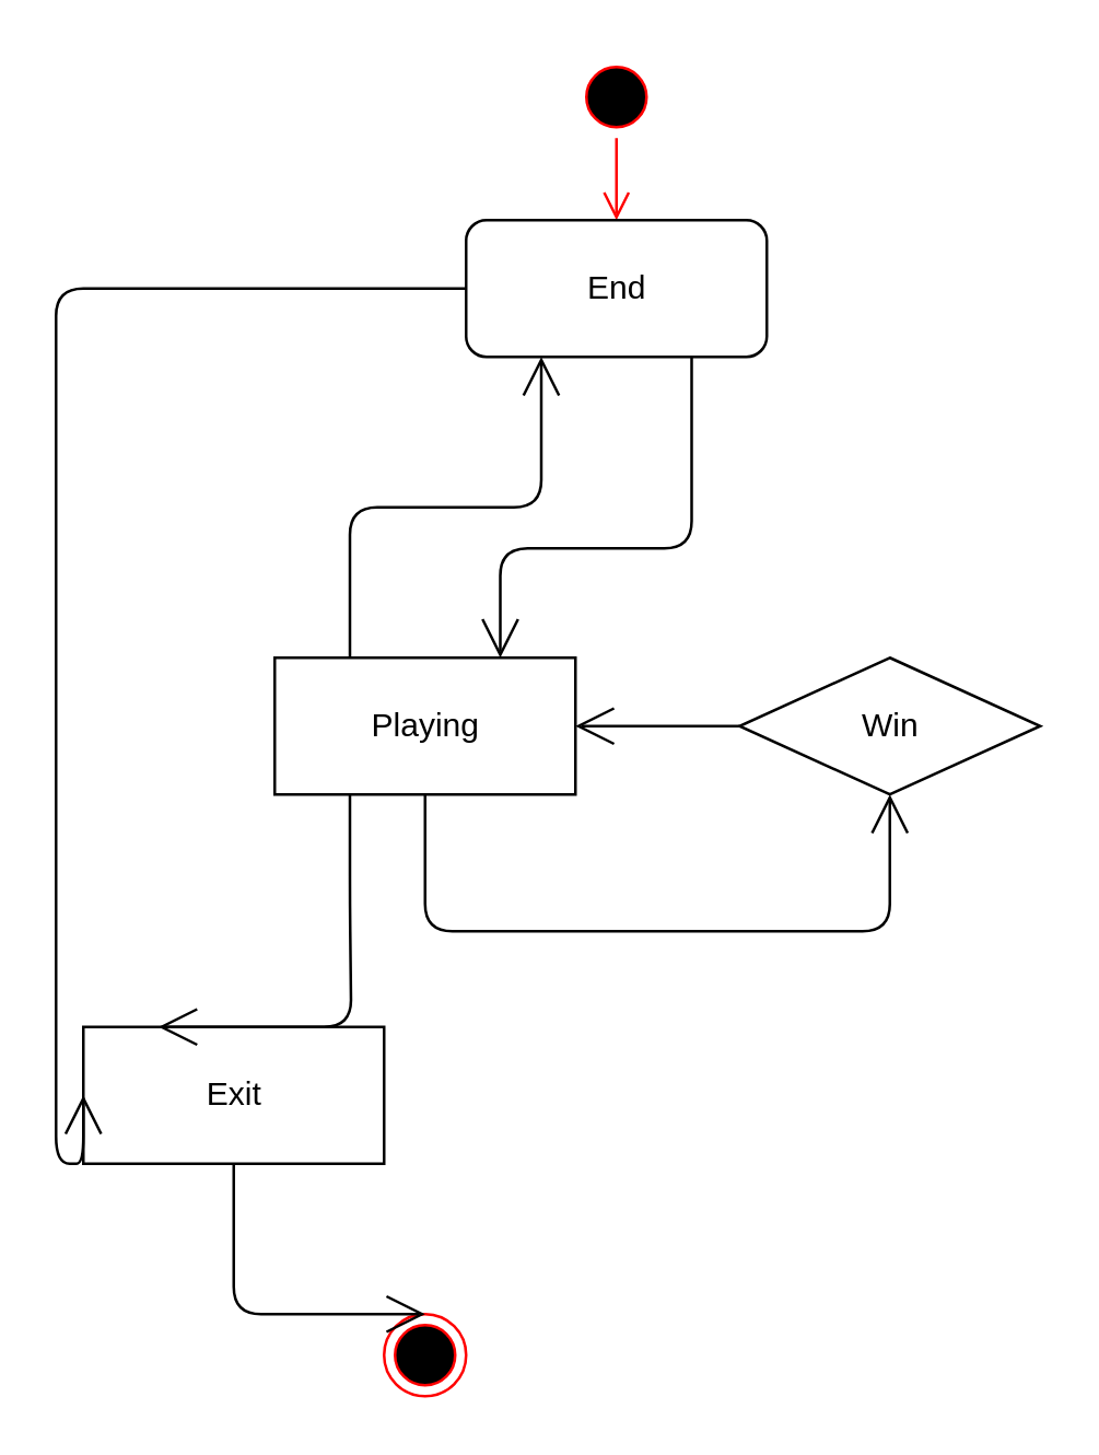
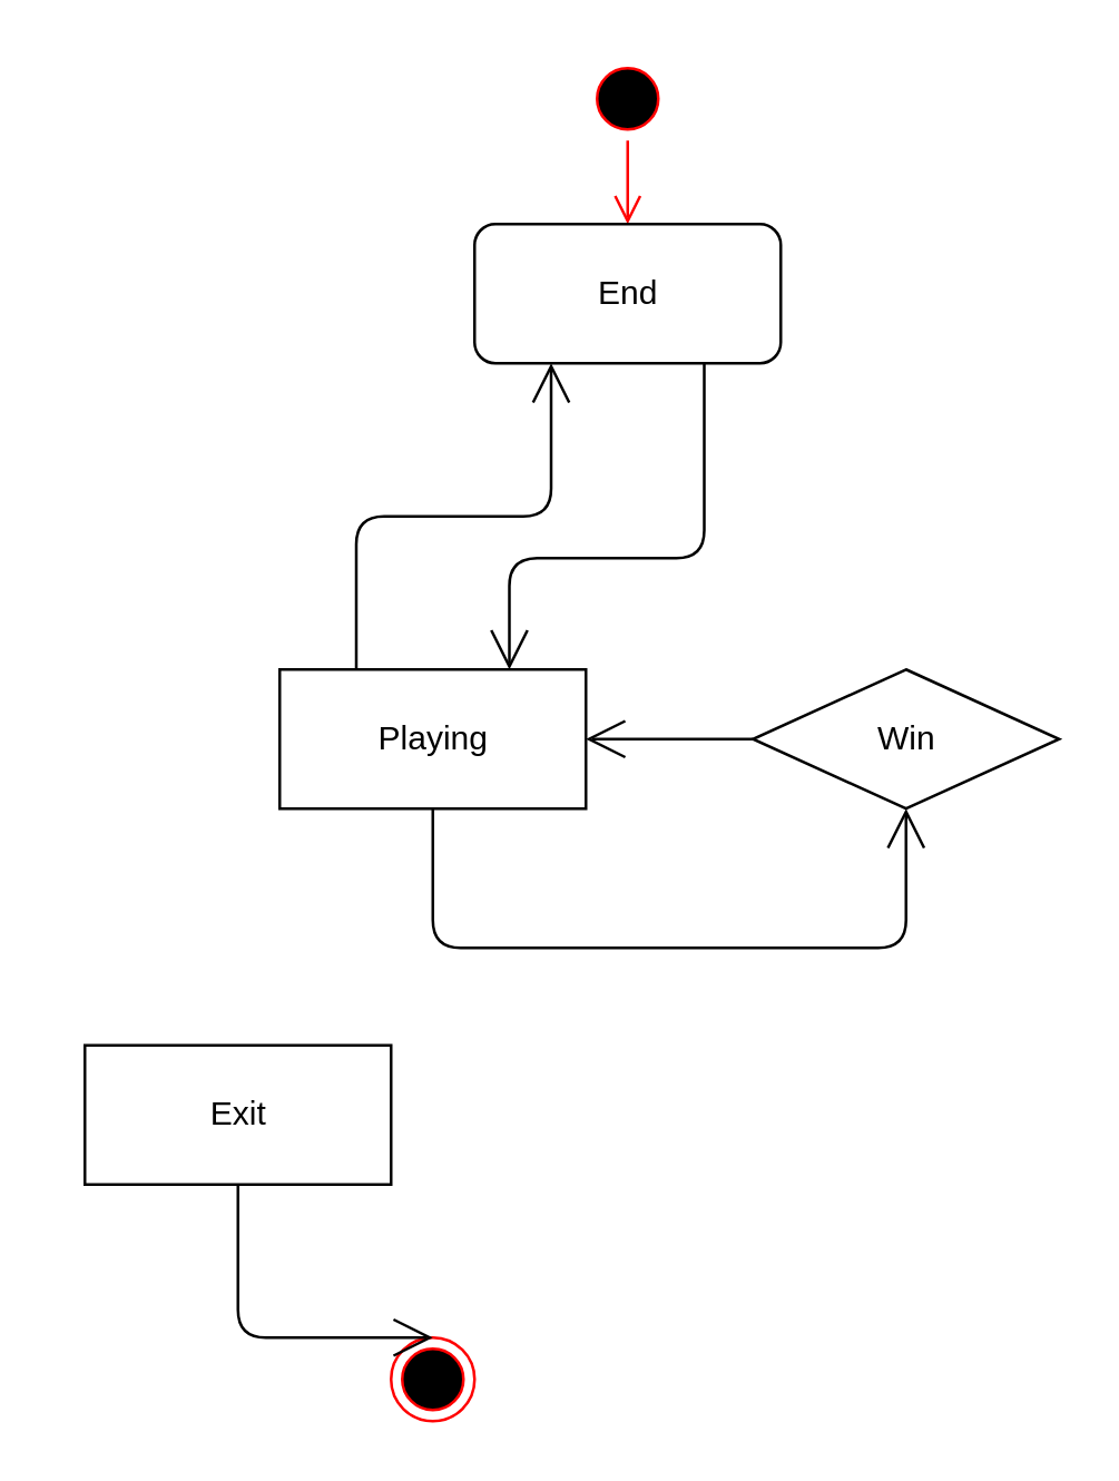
  <mxCell id="0" />
  <mxCell id="1" parent="0" />
  <mxCell id="2" value="" style="ellipse;html=1;shape=startState;fillColor=#000000;strokeColor=#ff0000;" parent="1" vertex="1"><mxGeometry x="210" y="20" width="30" height="30" as="geometry" /></mxCell>
  <mxCell id="3" value="" style="edgeStyle=orthogonalEdgeStyle;html=1;verticalAlign=bottom;endArrow=open;endSize=8;strokeColor=#ff0000;entryX=0.5;entryY=0;entryDx=0;entryDy=0;" parent="1" source="2" target="8" edge="1"><mxGeometry relative="1" as="geometry"><mxPoint x="225" y="160" as="targetPoint" /></mxGeometry></mxCell>
  <mxCell id="4" value="Playing" style="html=1;" parent="1" vertex="1"><mxGeometry x="100" y="240" width="110" height="50" as="geometry" /></mxCell>
  <mxCell id="5" value="" style="ellipse;html=1;shape=endState;fillColor=#000000;strokeColor=#ff0000;" parent="1" vertex="1"><mxGeometry x="140" y="480" width="30" height="30" as="geometry" /></mxCell>
  <mxCell id="6" value="Win" style="rhombus;html=1;" parent="1" vertex="1"><mxGeometry x="270" y="240" width="110" height="50" as="geometry" /></mxCell>
  <mxCell id="7" value="" style="endArrow=open;endFill=1;endSize=12;html=1;exitX=0.5;exitY=1;exitDx=0;exitDy=0;edgeStyle=orthogonalEdgeStyle;entryX=0.5;entryY=1;entryDx=0;entryDy=0;" parent="1" source="4" target="6" edge="1"><mxGeometry width="160" relative="1" as="geometry"><mxPoint x="235" y="320" as="sourcePoint" /><mxPoint x="225" y="260" as="targetPoint" /><Array as="points"><mxPoint x="155" y="340" /><mxPoint x="325" y="340" /></Array></mxGeometry></mxCell>
  <mxCell id="8" value="End" style="html=1;rounded=1;" vertex="1" parent="1"><mxGeometry x="170" y="80" width="110" height="50" as="geometry" /></mxCell>
  <mxCell id="9" value="" style="endArrow=open;endFill=1;endSize=12;html=1;exitX=0.75;exitY=1;exitDx=0;exitDy=0;entryX=0.75;entryY=0;entryDx=0;entryDy=0;edgeStyle=orthogonalEdgeStyle;" edge="1" parent="1" source="8" target="4"><mxGeometry width="160" relative="1" as="geometry"><mxPoint x="170" y="290" as="sourcePoint" /><mxPoint x="330" y="290" as="targetPoint" /><Array as="points"><mxPoint x="253" y="200" /><mxPoint x="183" y="200" /></Array></mxGeometry></mxCell>
  <mxCell id="10" value="" style="endArrow=open;endFill=1;endSize=12;html=1;entryX=0.25;entryY=1;entryDx=0;entryDy=0;edgeStyle=orthogonalEdgeStyle;exitX=0.25;exitY=0;exitDx=0;exitDy=0;" edge="1" parent="1" source="4" target="8"><mxGeometry width="160" relative="1" as="geometry"><mxPoint x="90" y="185" as="sourcePoint" /><mxPoint x="192.5" y="250" as="targetPoint" /><Array as="points"><mxPoint x="128" y="185" /><mxPoint x="198" y="185" /></Array></mxGeometry></mxCell>
  <mxCell id="11" value="Exit" style="html=1;" vertex="1" parent="1"><mxGeometry x="30" y="375" width="110" height="50" as="geometry" /></mxCell>
- <mxCell id="12" value="" style="endArrow=open;endFill=1;endSize=12;html=1;exitX=0.25;exitY=1;exitDx=0;exitDy=0;entryX=0.25;entryY=0;entryDx=0;entryDy=0;edgeStyle=orthogonalEdgeStyle;" edge="1" parent="1" source="4" target="11"><mxGeometry width="160" relative="1" as="geometry"><mxPoint x="130" y="465" as="sourcePoint" /><mxPoint x="60" y="575" as="targetPoint" /><Array as="points"><mxPoint x="128" y="330" /><mxPoint x="128" y="330" /></Array></mxGeometry></mxCell>
- <mxCell id="13" value="" style="endArrow=open;endFill=1;endSize=12;html=1;exitX=0;exitY=0.5;exitDx=0;exitDy=0;entryX=0;entryY=0.5;entryDx=0;entryDy=0;edgeStyle=orthogonalEdgeStyle;" edge="1" parent="1" source="8" target="11"><mxGeometry width="160" relative="1" as="geometry"><mxPoint x="50" y="180" as="sourcePoint" /><mxPoint x="-20" y="290" as="targetPoint" /><Array as="points"><mxPoint x="20" y="105" /><mxPoint x="20" y="425" /></Array></mxGeometry></mxCell>
  <mxCell id="14" value="" style="endArrow=open;endFill=1;endSize=12;html=1;exitX=0;exitY=0.5;exitDx=0;exitDy=0;entryX=1;entryY=0.5;entryDx=0;entryDy=0;edgeStyle=orthogonalEdgeStyle;" edge="1" parent="1" source="6" target="4"><mxGeometry width="160" relative="1" as="geometry"><mxPoint x="262.5" y="140" as="sourcePoint" /><mxPoint x="192.5" y="250" as="targetPoint" /><Array as="points"><mxPoint x="250" y="265" /><mxPoint x="250" y="265" /></Array></mxGeometry></mxCell>
  <mxCell id="15" value="" style="endArrow=open;endFill=1;endSize=12;html=1;exitX=0.5;exitY=1;exitDx=0;exitDy=0;entryX=0.5;entryY=0;entryDx=0;entryDy=0;edgeStyle=orthogonalEdgeStyle;" edge="1" parent="1" source="11" target="5"><mxGeometry width="160" relative="1" as="geometry"><mxPoint x="200" y="390" as="sourcePoint" /><mxPoint x="130" y="500" as="targetPoint" /><Array as="points"><mxPoint x="155" y="480" /><mxPoint x="155" y="480" /></Array></mxGeometry></mxCell>
